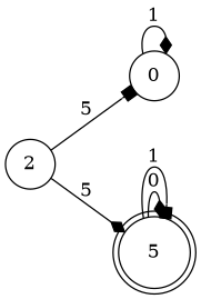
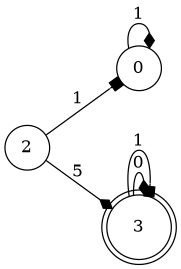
  digraph {
    rankdir=LR
    node [shape=circle]
    edge [arrowhead=diamond]
    0
    2
-   3 [shape=doublecircle label=5]
+   3 [shape=doublecircle]
    0 -> 0 [label=1]
-   2 -> 0 [arrowhead=box label=5]
+   2 -> 0 [arrowhead=box label=1]
    2 -> 3 [label=5]
    3 -> 3 [label=0]
    3 -> 3 [arrowhead=box label=1]
  }
